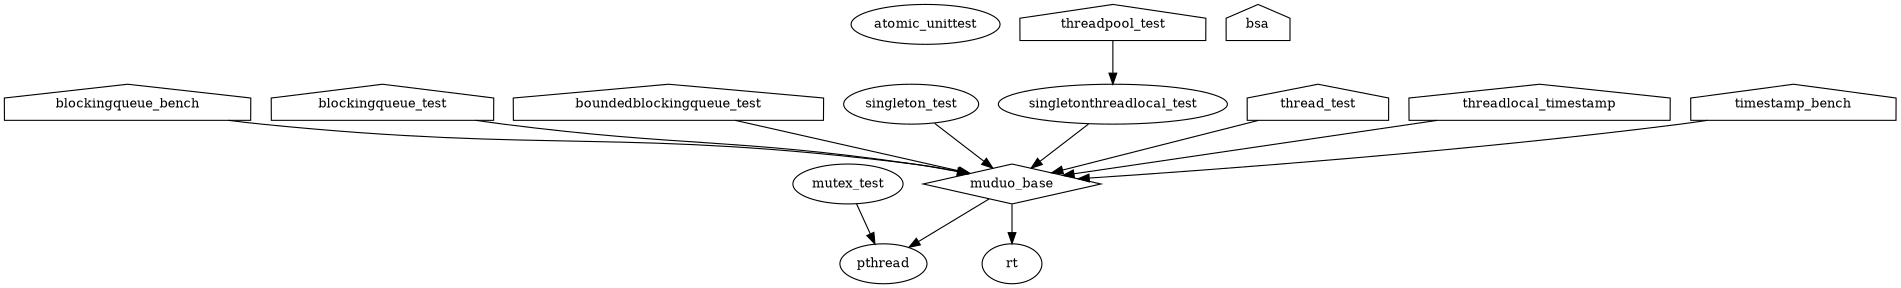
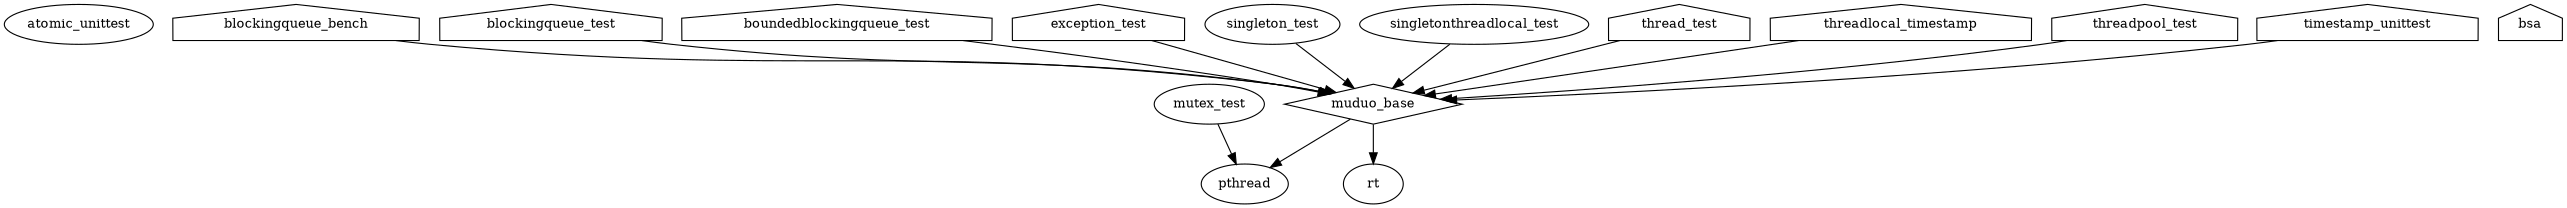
  digraph {
    node [fontsize=12 shape=house]
    n1 [label=atomic_unittest shape=ellipse]
    n2 [label=blockingqueue_bench]
    n3 [label=muduo_base shape=diamond]
    n4 [label=pthread shape=ellipse]
    n5 [label=rt shape=ellipse]
    n6 [label=blockingqueue_test]
    n7 [label=boundedblockingqueue_test]
    n8 [label=bsa]
+   n9 [label=exception_test]
    n10 [label=mutex_test shape=ellipse]
    n11 [label=singleton_test shape=ellipse]
    n12 [label=singletonthreadlocal_test shape=ellipse]
    n13 [label=thread_test]
    n14 [label=threadlocal_timestamp]
    n15 [label=threadpool_test]
-   n16 [label=timestamp_bench]
+   n16 [label=timestamp_unittest]
    n2 -> n3
    n3 -> n4
    n3 -> n5
    n6 -> n3
    n7 -> n3
+   n9 -> n3
    n10 -> n4
    n11 -> n3
    n12 -> n3
    n13 -> n3
    n14 -> n3
-   n15 -> n12
+   n15 -> n3
    n16 -> n3
  }
